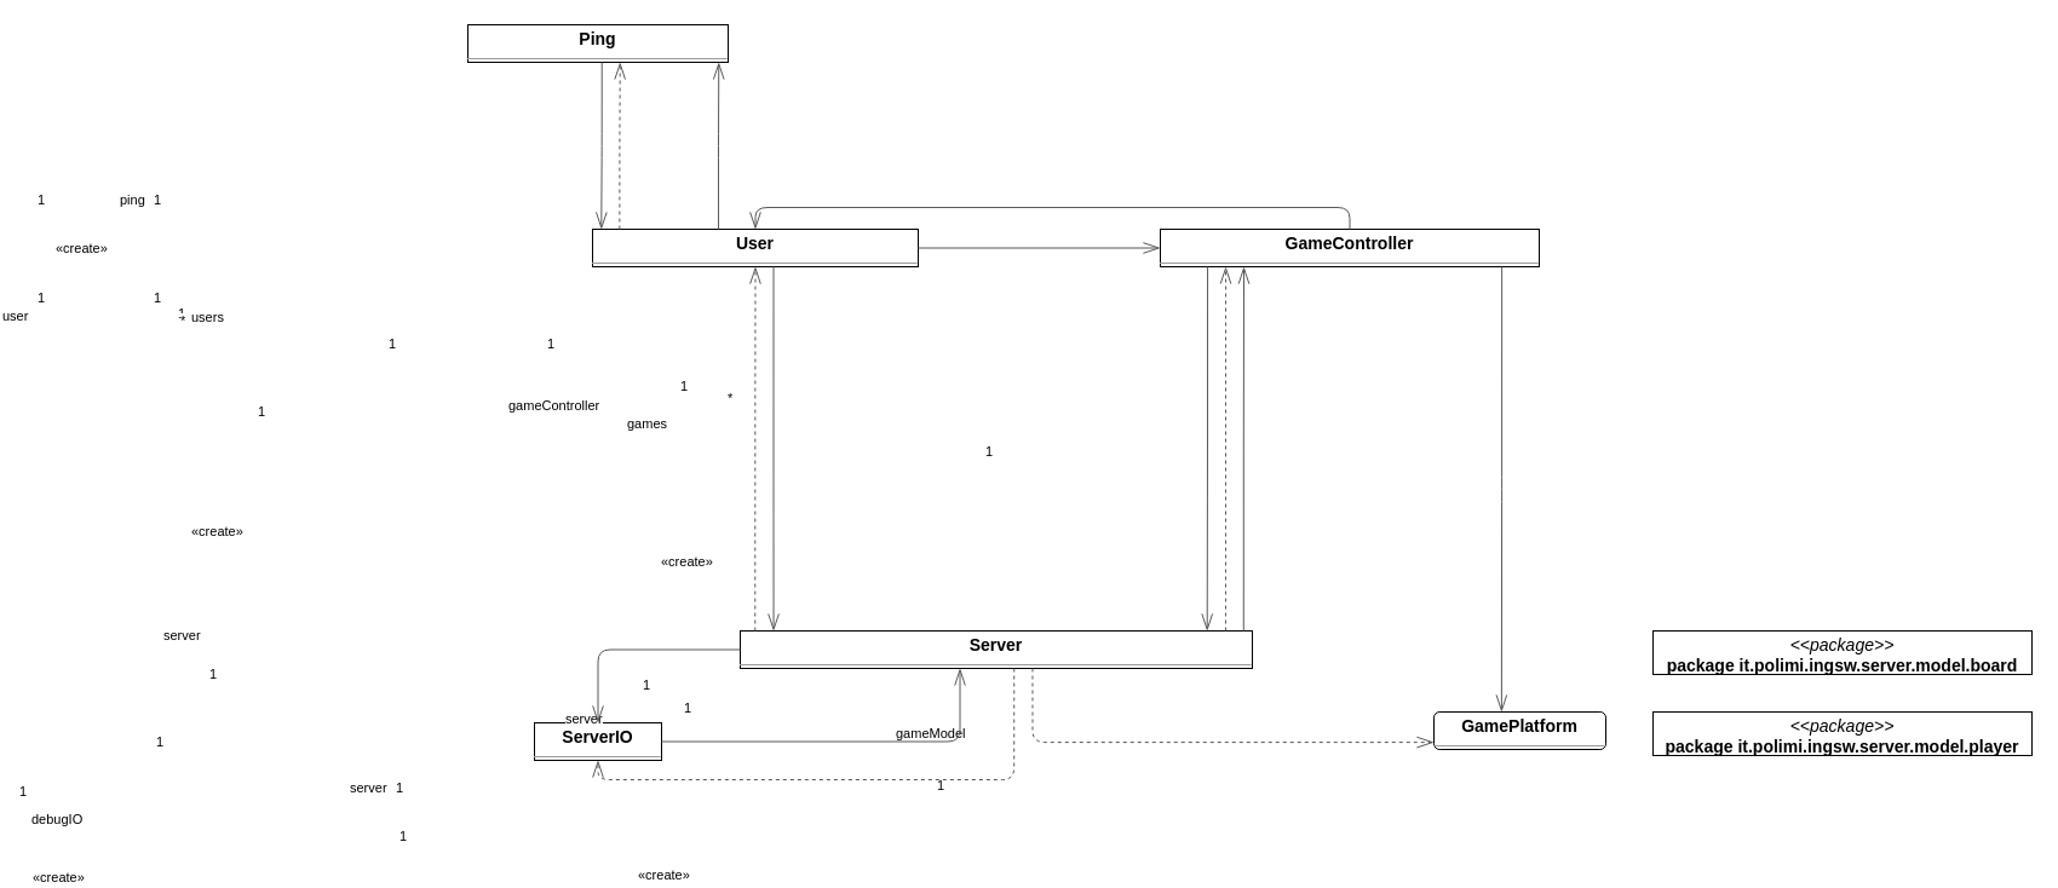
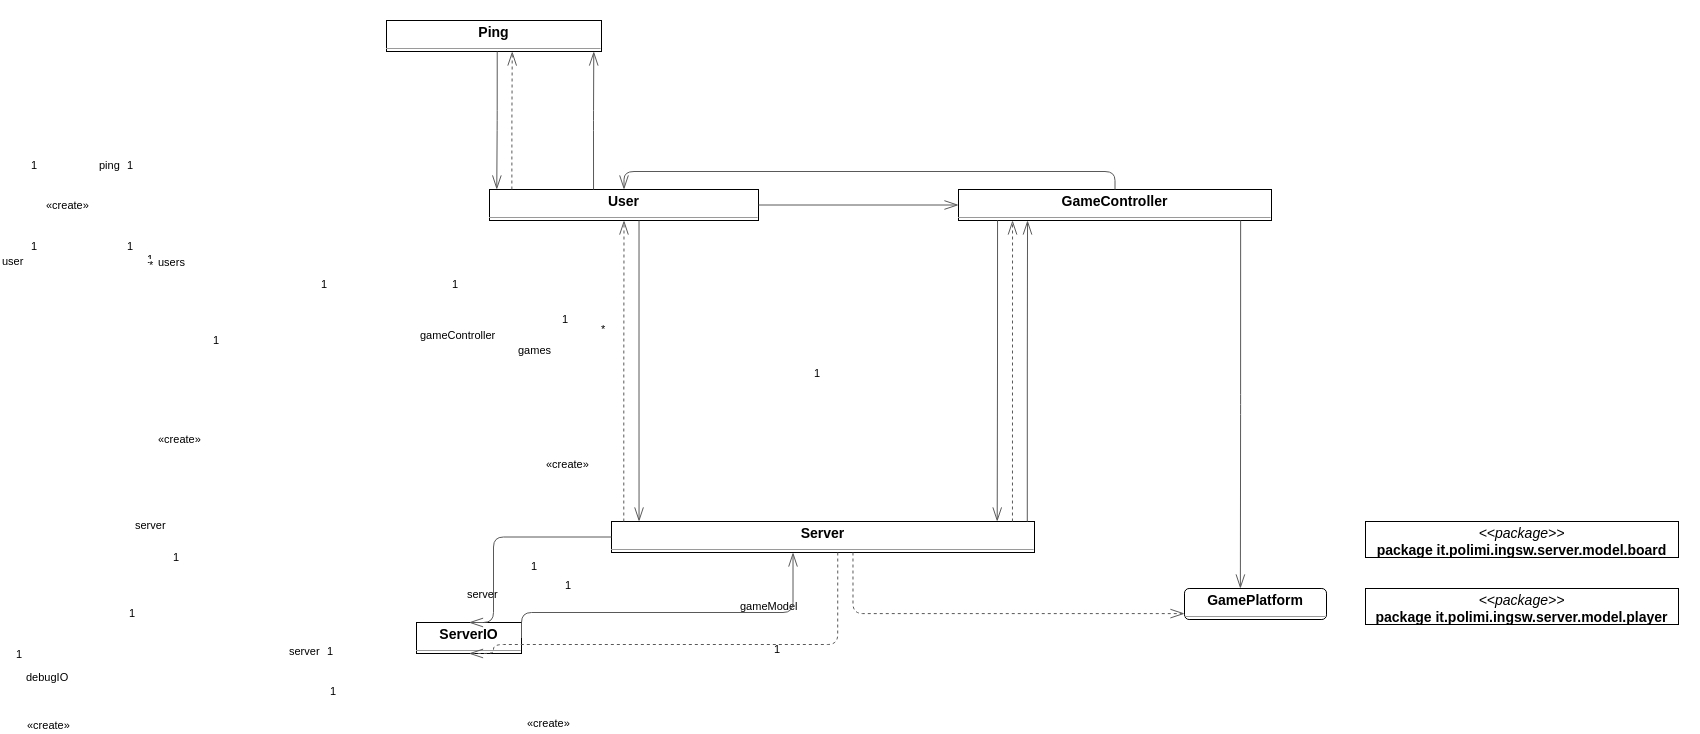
  <mxCell id="0" />
  <mxCell id="1" parent="0" />
  <mxCell id="2" value="&lt;p style=&quot;margin:0px;margin-top:4px;text-align:center;&quot;&gt;&lt;b&gt;GameController&lt;/b&gt;&lt;/p&gt;&lt;hr size=&quot;1&quot;/&gt;" style="verticalAlign=top;align=left;overflow=fill;fontSize=14;fontFamily=Helvetica;html=1;rounded=0;shadow=0;comic=0;labelBackgroundColor=none;strokeWidth=1;" parent="1" vertex="1"><mxGeometry x="592" y="189" width="313" height="31" as="geometry" /></mxCell>
  <mxCell id="3" value="&lt;p style=&quot;margin:0px;margin-top:4px;text-align:center;&quot;&gt;&lt;b&gt;GamePlatform&lt;/b&gt;&lt;/p&gt;&lt;hr size=&quot;1&quot;/&gt;" style="verticalAlign=top;align=left;overflow=fill;fontSize=14;fontFamily=Helvetica;html=1;shadow=0;comic=0;labelBackgroundColor=none;strokeWidth=1;rounded=1;" parent="1" vertex="1"><mxGeometry x="818" y="588" width="142" height="31" as="geometry" /></mxCell>
  <mxCell id="4" value="&lt;p style=&quot;margin:0px;margin-top:4px;text-align:center;&quot;&gt;&lt;b&gt;Ping&lt;/b&gt;&lt;/p&gt;&lt;hr size=&quot;1&quot;/&gt;" style="verticalAlign=top;align=left;overflow=fill;fontSize=14;fontFamily=Helvetica;html=1;rounded=0;shadow=0;comic=0;labelBackgroundColor=none;strokeWidth=1;" parent="1" vertex="1"><mxGeometry x="20" y="20" width="215" height="31" as="geometry" /></mxCell>
  <mxCell id="5" value="&lt;p style=&quot;margin:0px;margin-top:4px;text-align:center;&quot;&gt;&lt;b&gt;Server&lt;/b&gt;&lt;/p&gt;&lt;hr size=&quot;1&quot;/&gt;" style="verticalAlign=top;align=left;overflow=fill;fontSize=14;fontFamily=Helvetica;html=1;rounded=0;shadow=0;comic=0;labelBackgroundColor=none;strokeWidth=1;" parent="1" vertex="1"><mxGeometry x="245" y="521" width="423" height="31" as="geometry" /></mxCell>
- <mxCell id="6" value="&lt;p style=&quot;margin:0px;margin-top:4px;text-align:center;&quot;&gt;&lt;b&gt;ServerIO&lt;/b&gt;&lt;/p&gt;&lt;hr size=&quot;1&quot;/&gt;" style="verticalAlign=top;align=left;overflow=fill;fontSize=14;fontFamily=Helvetica;html=1;rounded=0;shadow=0;comic=0;labelBackgroundColor=none;strokeWidth=1;" parent="1" vertex="1"><mxGeometry x="75" y="597" width="105" height="31" as="geometry" /></mxCell>
+ <mxCell id="6" value="&lt;p style=&quot;margin:0px;margin-top:4px;text-align:center;&quot;&gt;&lt;b&gt;ServerIO&lt;/b&gt;&lt;/p&gt;&lt;hr size=&quot;1&quot;/&gt;" style="verticalAlign=top;align=left;overflow=fill;fontSize=14;fontFamily=Helvetica;html=1;rounded=0;shadow=0;comic=0;labelBackgroundColor=none;strokeWidth=1;" parent="1" vertex="1"><mxGeometry x="50" y="622" width="105" height="31" as="geometry" /></mxCell>
  <mxCell id="7" value="&lt;p style=&quot;margin:0px;margin-top:4px;text-align:center;&quot;&gt;&lt;b&gt;User&lt;/b&gt;&lt;/p&gt;&lt;hr size=&quot;1&quot;/&gt;" style="verticalAlign=top;align=left;overflow=fill;fontSize=14;fontFamily=Helvetica;html=1;rounded=0;shadow=0;comic=0;labelBackgroundColor=none;strokeWidth=1;" parent="1" vertex="1"><mxGeometry x="123" y="189" width="269" height="31" as="geometry" /></mxCell>
  <mxCell id="8" value="&lt;p style=&quot;margin:0px;margin-top:4px;text-align:center;&quot;&gt;&lt;i&gt;&amp;lt;&amp;lt;package&amp;gt;&amp;gt;&lt;/i&gt;&lt;br/&gt;&lt;b&gt;package  it.polimi.ingsw.server.model.board&lt;/b&gt;&lt;/p&gt;&lt;hr size=&quot;1&quot;/&gt;" style="verticalAlign=top;align=left;overflow=fill;fontSize=14;fontFamily=Helvetica;html=1;rounded=0;shadow=0;comic=0;labelBackgroundColor=none;strokeWidth=1;" parent="1" vertex="1"><mxGeometry x="999" y="521" width="313" height="36" as="geometry" /></mxCell>
  <mxCell id="9" value="&lt;p style=&quot;margin:0px;margin-top:4px;text-align:center;&quot;&gt;&lt;i&gt;&amp;lt;&amp;lt;package&amp;gt;&amp;gt;&lt;/i&gt;&lt;br/&gt;&lt;b&gt;package  it.polimi.ingsw.server.model.player&lt;/b&gt;&lt;/p&gt;&lt;hr size=&quot;1&quot;/&gt;" style="verticalAlign=top;align=left;overflow=fill;fontSize=14;fontFamily=Helvetica;html=1;rounded=0;shadow=0;comic=0;labelBackgroundColor=none;strokeWidth=1;" parent="1" vertex="1"><mxGeometry x="999" y="588" width="313" height="36" as="geometry" /></mxCell>
  <mxCell id="10" value="" style="html=1;rounded=1;edgeStyle=orthogonalEdgeStyle;dashed=0;startArrow=diamondThinstartSize=12;endArrow=openThin;endSize=12;strokeColor=#595959;exitX=0.903;exitY=1.002;exitDx=0;exitDy=0;entryX=0.394;entryY=0.002;entryDx=0;entryDy=0;" parent="1" source="2" target="3" edge="1"><mxGeometry width="50" height="50" relative="1" as="geometry"><Array as="points" /></mxGeometry></mxCell>
  <mxCell id="11" value="1" style="edgeLabel;resizable=0;html=1;align=left;verticalAlign=top;strokeColor=default;" parent="10" vertex="1" connectable="0"><mxGeometry x="446" y="360" as="geometry" /></mxCell>
  <mxCell id="12" value="1" style="edgeLabel;resizable=0;html=1;align=left;verticalAlign=top;strokeColor=default;" parent="10" vertex="1" connectable="0"><mxGeometry x="406" y="636" as="geometry" /></mxCell>
  <mxCell id="13" value="gameModel" style="edgeLabel;resizable=0;html=1;align=left;verticalAlign=top;strokeColor=default;" parent="10" vertex="1" connectable="0"><mxGeometry x="372" y="593" as="geometry" /></mxCell>
  <mxCell id="14" value="" style="html=1;rounded=1;edgeStyle=orthogonalEdgeStyle;dashed=0;startArrow=diamondThinstartSize=12;endArrow=openThin;endSize=12;strokeColor=#595959;exitX=0.124;exitY=1.001;exitDx=0;exitDy=0;entryX=0.911;entryY=0.001;entryDx=0;entryDy=0;" parent="1" source="2" target="5" edge="1"><mxGeometry width="50" height="50" relative="1" as="geometry"><Array as="points" /></mxGeometry></mxCell>
  <mxCell id="15" value="1" style="edgeLabel;resizable=0;html=1;align=left;verticalAlign=top;strokeColor=default;" parent="14" vertex="1" connectable="0"><mxGeometry x="194" y="306" as="geometry" /></mxCell>
  <mxCell id="16" value="1" style="edgeLabel;resizable=0;html=1;align=left;verticalAlign=top;strokeColor=default;" parent="14" vertex="1" connectable="0"><mxGeometry x="163" y="553" as="geometry" /></mxCell>
  <mxCell id="17" value="server" style="edgeLabel;resizable=0;html=1;align=left;verticalAlign=top;strokeColor=default;" parent="14" vertex="1" connectable="0"><mxGeometry x="99" y="581" as="geometry" /></mxCell>
  <mxCell id="18" value="" style="html=1;rounded=1;edgeStyle=orthogonalEdgeStyle;dashed=0;startArrow=diamondThinstartSize=12;endArrow=openThin;endSize=12;strokeColor=#595959;exitX=0.500;exitY=0.001;exitDx=0;exitDy=0;entryX=0.500;entryY=0.001;entryDx=0;entryDy=0;" parent="1" source="2" target="7" edge="1"><mxGeometry width="50" height="50" relative="1" as="geometry"><Array as="points"><mxPoint x="748" y="171" /><mxPoint x="258" y="171" /></Array></mxGeometry></mxCell>
  <mxCell id="19" value="1" style="edgeLabel;resizable=0;html=1;align=left;verticalAlign=top;strokeColor=default;" parent="18" vertex="1" connectable="0"><mxGeometry x="-221" y="246" as="geometry" /></mxCell>
  <mxCell id="20" value="*" style="edgeLabel;resizable=0;html=1;align=left;verticalAlign=top;strokeColor=default;" parent="18" vertex="1" connectable="0"><mxGeometry x="-219" y="252" as="geometry" /></mxCell>
  <mxCell id="21" value="users" style="edgeLabel;resizable=0;html=1;align=left;verticalAlign=top;strokeColor=default;" parent="18" vertex="1" connectable="0"><mxGeometry x="-210" y="249" as="geometry" /></mxCell>
  <mxCell id="22" value="" style="html=1;rounded=1;edgeStyle=orthogonalEdgeStyle;dashed=0;startArrow=diamondThinstartSize=12;endArrow=openThin;endSize=12;strokeColor=#595959;exitX=0.515;exitY=1.001;exitDx=0;exitDy=0;entryX=0.028;entryY=0.001;entryDx=0;entryDy=0;" parent="1" source="4" target="7" edge="1"><mxGeometry width="50" height="50" relative="1" as="geometry"><Array as="points" /></mxGeometry></mxCell>
  <mxCell id="23" value="1" style="edgeLabel;resizable=0;html=1;align=left;verticalAlign=top;strokeColor=default;" parent="22" vertex="1" connectable="0"><mxGeometry x="-337" y="152" as="geometry" /></mxCell>
  <mxCell id="24" value="1" style="edgeLabel;resizable=0;html=1;align=left;verticalAlign=top;strokeColor=default;" parent="22" vertex="1" connectable="0"><mxGeometry x="-337" y="233" as="geometry" /></mxCell>
  <mxCell id="25" value="user" style="edgeLabel;resizable=0;html=1;align=left;verticalAlign=top;strokeColor=default;" parent="22" vertex="1" connectable="0"><mxGeometry x="-366" y="248" as="geometry" /></mxCell>
  <mxCell id="26" value="" style="html=1;rounded=1;edgeStyle=orthogonalEdgeStyle;dashed=0;startArrow=diamondThinstartSize=12;endArrow=openThin;endSize=12;strokeColor=#595959;exitX=0.982;exitY=0.001;exitDx=0;exitDy=0;entryX=0.220;entryY=1.001;entryDx=0;entryDy=0;" parent="1" source="5" target="2" edge="1"><mxGeometry width="50" height="50" relative="1" as="geometry"><Array as="points" /></mxGeometry></mxCell>
  <mxCell id="27" value="1" style="edgeLabel;resizable=0;html=1;align=left;verticalAlign=top;strokeColor=default;" parent="26" vertex="1" connectable="0"><mxGeometry x="197" y="572" as="geometry" /></mxCell>
  <mxCell id="28" value="*" style="edgeLabel;resizable=0;html=1;align=left;verticalAlign=top;strokeColor=default;" parent="26" vertex="1" connectable="0"><mxGeometry x="233" y="316" as="geometry" /></mxCell>
  <mxCell id="29" value="games" style="edgeLabel;resizable=0;html=1;align=left;verticalAlign=top;strokeColor=default;" parent="26" vertex="1" connectable="0"><mxGeometry x="150" y="337" as="geometry" /></mxCell>
  <mxCell id="30" value="" style="html=1;rounded=1;edgeStyle=orthogonalEdgeStyle;dashed=1;startArrow=none;endArrow=openThin;endSize=12;strokeColor=#595959;exitX=0.947;exitY=0.001;exitDx=0;exitDy=0;entryX=0.172;entryY=1.001;entryDx=0;entryDy=0;" parent="1" source="5" target="2" edge="1"><mxGeometry width="50" height="50" relative="1" as="geometry"><Array as="points" /></mxGeometry></mxCell>
  <mxCell id="31" value="«create»" style="edgeLabel;resizable=0;html=1;align=left;verticalAlign=top;strokeColor=default;" parent="30" vertex="1" connectable="0"><mxGeometry x="178" y="451" as="geometry" /></mxCell>
  <mxCell id="32" value="" style="html=1;rounded=1;edgeStyle=orthogonalEdgeStyle;dashed=1;startArrow=none;endArrow=openThin;endSize=12;strokeColor=#595959;exitX=0.571;exitY=1.001;exitDx=0;exitDy=0;entryX=0.000;entryY=0.810;entryDx=0;entryDy=0;" parent="1" source="5" target="3" edge="1"><mxGeometry width="50" height="50" relative="1" as="geometry"><Array as="points"><mxPoint x="486" y="613" /></Array></mxGeometry></mxCell>
  <mxCell id="33" value="«create»" style="edgeLabel;resizable=0;html=1;align=left;verticalAlign=top;strokeColor=default;" parent="32" vertex="1" connectable="0"><mxGeometry x="159" y="710" as="geometry" /></mxCell>
  <mxCell id="34" value="" style="html=1;rounded=1;edgeStyle=orthogonalEdgeStyle;dashed=0;startArrow=diamondThinstartSize=12;endArrow=openThin;endSize=12;strokeColor=#595959;exitX=0.000;exitY=0.500;exitDx=0;exitDy=0;entryX=0.500;entryY=0.001;entryDx=0;entryDy=0;" parent="1" source="5" target="6" edge="1"><mxGeometry width="50" height="50" relative="1" as="geometry"><Array as="points"><mxPoint x="127" y="536" /></Array></mxGeometry></mxCell>
  <mxCell id="35" value="1" style="edgeLabel;resizable=0;html=1;align=left;verticalAlign=top;strokeColor=default;" parent="34" vertex="1" connectable="0"><mxGeometry x="-239" y="600" as="geometry" /></mxCell>
  <mxCell id="36" value="1" style="edgeLabel;resizable=0;html=1;align=left;verticalAlign=top;strokeColor=default;" parent="34" vertex="1" connectable="0"><mxGeometry x="-352" y="641" as="geometry" /></mxCell>
  <mxCell id="37" value="debugIO" style="edgeLabel;resizable=0;html=1;align=left;verticalAlign=top;strokeColor=default;" parent="34" vertex="1" connectable="0"><mxGeometry x="-342" y="664" as="geometry" /></mxCell>
  <mxCell id="38" value="" style="html=1;rounded=1;edgeStyle=orthogonalEdgeStyle;dashed=1;startArrow=none;endArrow=openThin;endSize=12;strokeColor=#595959;exitX=0.535;exitY=1.002;exitDx=0;exitDy=0;entryX=0.500;entryY=1.001;entryDx=0;entryDy=0;" parent="1" source="5" target="6" edge="1"><mxGeometry width="50" height="50" relative="1" as="geometry"><Array as="points"><mxPoint x="472" y="644" /><mxPoint x="127" y="644" /></Array></mxGeometry></mxCell>
  <mxCell id="39" value="«create»" style="edgeLabel;resizable=0;html=1;align=left;verticalAlign=top;strokeColor=default;" parent="38" vertex="1" connectable="0"><mxGeometry x="-341" y="712" as="geometry" /></mxCell>
  <mxCell id="40" value="" style="html=1;rounded=1;edgeStyle=orthogonalEdgeStyle;dashed=1;startArrow=none;endArrow=openThin;endSize=12;strokeColor=#595959;exitX=0.030;exitY=0.001;exitDx=0;exitDy=0;entryX=0.500;entryY=1.001;entryDx=0;entryDy=0;" parent="1" source="5" target="7" edge="1"><mxGeometry width="50" height="50" relative="1" as="geometry"><Array as="points" /></mxGeometry></mxCell>
  <mxCell id="41" value="«create»" style="edgeLabel;resizable=0;html=1;align=left;verticalAlign=top;strokeColor=default;" parent="40" vertex="1" connectable="0"><mxGeometry x="-210" y="426" as="geometry" /></mxCell>
  <mxCell id="42" value="" style="html=1;rounded=1;edgeStyle=orthogonalEdgeStyle;dashed=0;startArrow=diamondThinstartSize=12;endArrow=openThin;endSize=12;strokeColor=#595959;exitX=1.000;exitY=0.500;exitDx=0;exitDy=0;entryX=0.429;entryY=1.001;entryDx=0;entryDy=0;" parent="1" source="6" target="5" edge="1"><mxGeometry width="50" height="50" relative="1" as="geometry"><Array as="points"><mxPoint x="427" y="612" /></Array></mxGeometry></mxCell>
  <mxCell id="43" value="1" style="edgeLabel;resizable=0;html=1;align=left;verticalAlign=top;strokeColor=default;" parent="42" vertex="1" connectable="0"><mxGeometry x="-38" y="678" as="geometry" /></mxCell>
  <mxCell id="44" value="1" style="edgeLabel;resizable=0;html=1;align=left;verticalAlign=top;strokeColor=default;" parent="42" vertex="1" connectable="0"><mxGeometry x="-41" y="638" as="geometry" /></mxCell>
  <mxCell id="45" value="server" style="edgeLabel;resizable=0;html=1;align=left;verticalAlign=top;strokeColor=default;" parent="42" vertex="1" connectable="0"><mxGeometry x="-79" y="638" as="geometry" /></mxCell>
  <mxCell id="46" value="" style="html=1;rounded=1;edgeStyle=orthogonalEdgeStyle;dashed=0;startArrow=diamondThinstartSize=12;endArrow=openThin;endSize=12;strokeColor=#595959;exitX=1.000;exitY=0.500;exitDx=0;exitDy=0;entryX=0.000;entryY=0.500;entryDx=0;entryDy=0;" parent="1" source="7" target="2" edge="1"><mxGeometry width="50" height="50" relative="1" as="geometry"><Array as="points" /></mxGeometry></mxCell>
  <mxCell id="47" value="1" style="edgeLabel;resizable=0;html=1;align=left;verticalAlign=top;strokeColor=default;" parent="46" vertex="1" connectable="0"><mxGeometry x="-47" y="271" as="geometry" /></mxCell>
  <mxCell id="48" value="1" style="edgeLabel;resizable=0;html=1;align=left;verticalAlign=top;strokeColor=default;" parent="46" vertex="1" connectable="0"><mxGeometry x="84" y="271" as="geometry" /></mxCell>
  <mxCell id="49" value="gameController" style="edgeLabel;resizable=0;html=1;align=left;verticalAlign=top;strokeColor=default;" parent="46" vertex="1" connectable="0"><mxGeometry x="52" y="322" as="geometry" /></mxCell>
  <mxCell id="50" value="" style="html=1;rounded=1;edgeStyle=orthogonalEdgeStyle;dashed=1;startArrow=none;endArrow=openThin;endSize=12;strokeColor=#595959;exitX=0.084;exitY=0.001;exitDx=0;exitDy=0;entryX=0.585;entryY=1.001;entryDx=0;entryDy=0;" parent="1" source="7" target="4" edge="1"><mxGeometry width="50" height="50" relative="1" as="geometry"><Array as="points" /></mxGeometry></mxCell>
  <mxCell id="51" value="«create»" style="edgeLabel;resizable=0;html=1;align=left;verticalAlign=top;strokeColor=default;" parent="50" vertex="1" connectable="0"><mxGeometry x="-322" y="192" as="geometry" /></mxCell>
  <mxCell id="52" value="" style="html=1;rounded=1;edgeStyle=orthogonalEdgeStyle;dashed=0;startArrow=diamondThinstartSize=12;endArrow=openThin;endSize=12;strokeColor=#595959;exitX=0.387;exitY=0.001;exitDx=0;exitDy=0;entryX=0.965;entryY=1.001;entryDx=0;entryDy=0;" parent="1" source="7" target="4" edge="1"><mxGeometry width="50" height="50" relative="1" as="geometry"><Array as="points" /></mxGeometry></mxCell>
  <mxCell id="53" value="1" style="edgeLabel;resizable=0;html=1;align=left;verticalAlign=top;strokeColor=default;" parent="52" vertex="1" connectable="0"><mxGeometry x="-241" y="233" as="geometry" /></mxCell>
  <mxCell id="54" value="1" style="edgeLabel;resizable=0;html=1;align=left;verticalAlign=top;strokeColor=default;" parent="52" vertex="1" connectable="0"><mxGeometry x="-241" y="152" as="geometry" /></mxCell>
  <mxCell id="55" value="ping" style="edgeLabel;resizable=0;html=1;align=left;verticalAlign=top;strokeColor=default;" parent="52" vertex="1" connectable="0"><mxGeometry x="-269" y="152" as="geometry" /></mxCell>
  <mxCell id="56" value="" style="html=1;rounded=1;edgeStyle=orthogonalEdgeStyle;dashed=0;startArrow=diamondThinstartSize=12;endArrow=openThin;endSize=12;strokeColor=#595959;exitX=0.556;exitY=1.001;exitDx=0;exitDy=0;entryX=0.066;entryY=0.001;entryDx=0;entryDy=0;" parent="1" source="7" target="5" edge="1"><mxGeometry width="50" height="50" relative="1" as="geometry"><Array as="points" /></mxGeometry></mxCell>
  <mxCell id="57" value="1" style="edgeLabel;resizable=0;html=1;align=left;verticalAlign=top;strokeColor=default;" parent="56" vertex="1" connectable="0"><mxGeometry x="-155" y="327" as="geometry" /></mxCell>
  <mxCell id="58" value="1" style="edgeLabel;resizable=0;html=1;align=left;verticalAlign=top;strokeColor=default;" parent="56" vertex="1" connectable="0"><mxGeometry x="-195" y="544" as="geometry" /></mxCell>
  <mxCell id="59" value="server" style="edgeLabel;resizable=0;html=1;align=left;verticalAlign=top;strokeColor=default;" parent="56" vertex="1" connectable="0"><mxGeometry x="-233" y="512" as="geometry" /></mxCell>
